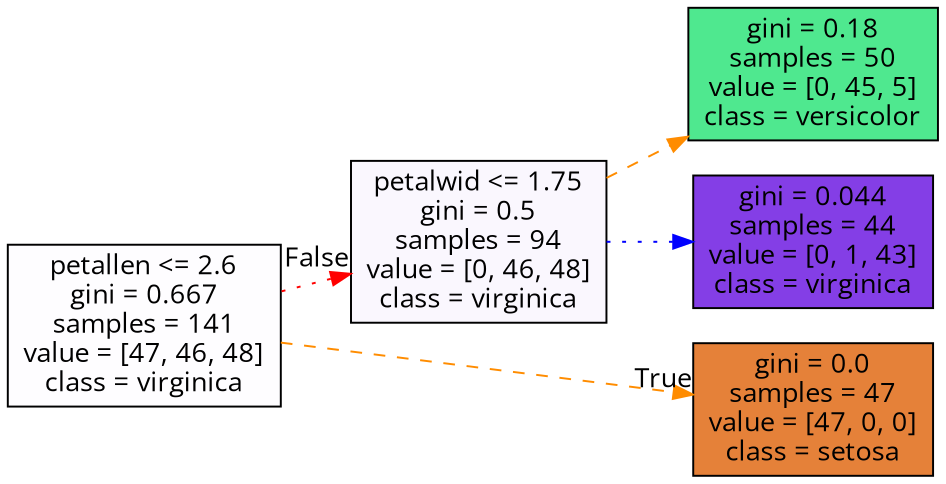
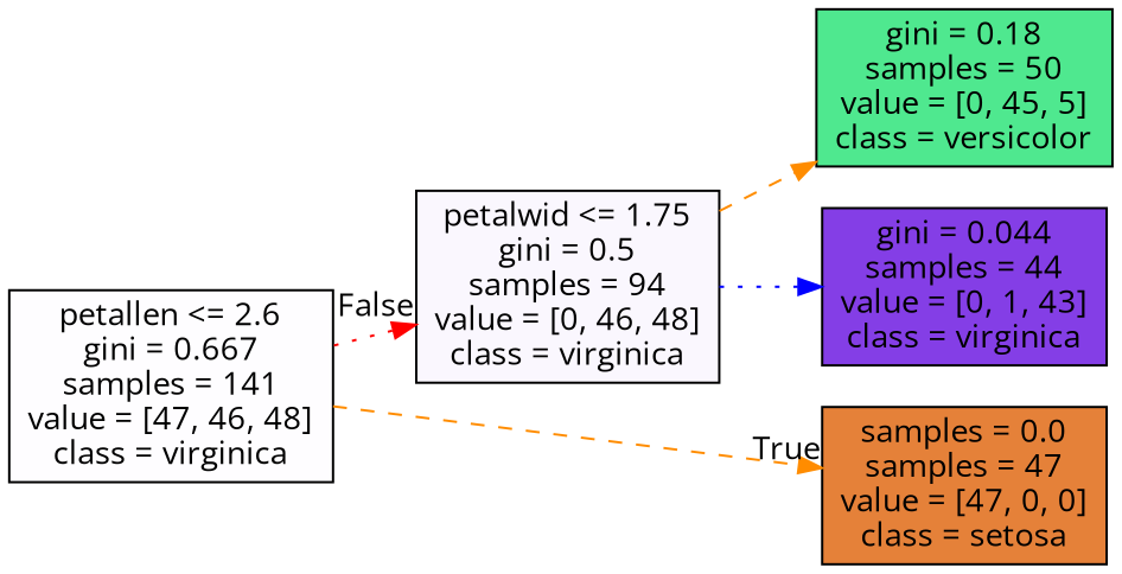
  digraph {
    ranksep=equally
    splines=polyline
    rankdir=LR
    fontname="Open Sans"
    node [color=black shape=box style=filled fontname="Open Sans"]
    edge [color=darkorange style=dotted fontname="Open Sans"]
    n1 [fillcolor="#fefdff" label="petallen <= 2.6\ngini = 0.667\nsamples = 141\nvalue = [47, 46, 48]\nclass = virginica"]
    n2 [fillcolor="#faf7fe" label="petalwid <= 1.75\ngini = 0.5\nsamples = 94\nvalue = [0, 46, 48]\nclass = virginica"]
-   n3 [fillcolor="#e58139" label="gini = 0.0\nsamples = 47\nvalue = [47, 0, 0]\nclass = setosa"]
+   n3 [fillcolor="#e58139" label="samples = 0.0\nsamples = 47\nvalue = [47, 0, 0]\nclass = setosa"]
    n4 [fillcolor="#4fe88f" label="gini = 0.18\nsamples = 50\nvalue = [0, 45, 5]\nclass = versicolor"]
    n5 [fillcolor="#843ee6" label="gini = 0.044\nsamples = 44\nvalue = [0, 1, 43]\nclass = virginica"]
    subgraph sub_1 {
      rank=same
      n1
    }
    subgraph sub_2 {
      rank=same
      n2
    }
    subgraph sub_3 {
      rank=same
      n3
      n4
      n5
    }
    n1 -> n2 [headlabel=False labelangle=-45 labeldistance=2.5 color=red]
    n1 -> n3 [headlabel=True labelangle=45 labeldistance=2.5 style=dashed]
    n2 -> n4 [style=dashed]
    n2 -> n5 [color=blue]
  }
